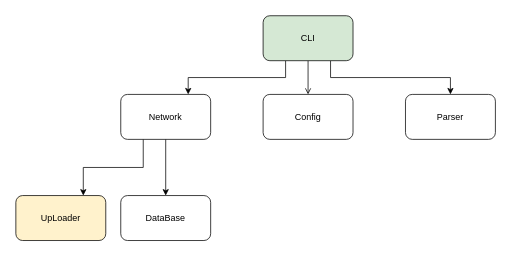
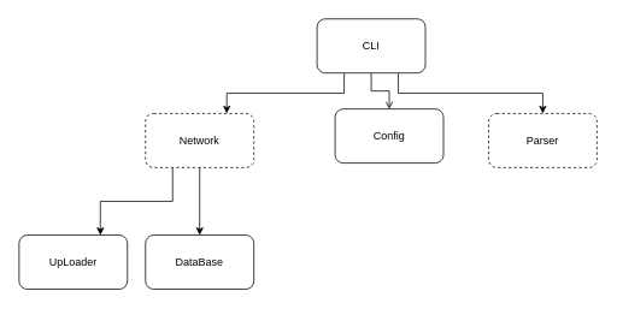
  <mxCell id="0" />
  <mxCell id="1" parent="0" />
  <mxCell id="2" style="edgeStyle=orthogonalEdgeStyle;rounded=0;orthogonalLoop=1;jettySize=auto;html=1;exitX=0.5;exitY=1;exitDx=0;exitDy=0;entryX=0.5;entryY=0;entryDx=0;entryDy=0;" parent="1" source="4" target="6" edge="1"><mxGeometry relative="1" as="geometry" /></mxCell>
  <mxCell id="3" style="edgeStyle=orthogonalEdgeStyle;rounded=0;orthogonalLoop=1;jettySize=auto;html=1;exitX=0.25;exitY=1;exitDx=0;exitDy=0;entryX=0.75;entryY=0;entryDx=0;entryDy=0;" parent="1" source="4" target="5" edge="1"><mxGeometry relative="1" as="geometry" /></mxCell>
- <mxCell id="4" value="Network" style="rounded=1;whiteSpace=wrap;html=1;" parent="1" vertex="1"><mxGeometry x="160" y="125.5" width="120" height="60" as="geometry" /></mxCell>
- <mxCell id="5" value="UpLoader&lt;br&gt;" style="rounded=1;whiteSpace=wrap;html=1;fillColor=#fff2cc;" parent="1" vertex="1"><mxGeometry x="20" y="260.5" width="120" height="60" as="geometry" /></mxCell>
+ <mxCell id="4" value="Network" style="rounded=1;whiteSpace=wrap;html=1;dashed=1;" parent="1" vertex="1"><mxGeometry x="160" y="125.5" width="120" height="60" as="geometry" /></mxCell>
+ <mxCell id="5" value="UpLoader&lt;br&gt;" style="rounded=1;whiteSpace=wrap;html=1;" parent="1" vertex="1"><mxGeometry x="20" y="260.5" width="120" height="60" as="geometry" /></mxCell>
  <mxCell id="6" value="DataBase" style="rounded=1;whiteSpace=wrap;html=1;" parent="1" vertex="1"><mxGeometry x="160" y="260.5" width="120" height="60" as="geometry" /></mxCell>
  <mxCell id="7" style="edgeStyle=orthogonalEdgeStyle;rounded=0;orthogonalLoop=1;jettySize=auto;html=1;exitX=0.25;exitY=1;exitDx=0;exitDy=0;entryX=0.75;entryY=0;entryDx=0;entryDy=0;" parent="1" source="10" target="4" edge="1"><mxGeometry relative="1" as="geometry" /></mxCell>
  <mxCell id="8" style="edgeStyle=orthogonalEdgeStyle;rounded=0;orthogonalLoop=1;jettySize=auto;html=1;exitX=0.75;exitY=1;exitDx=0;exitDy=0;" parent="1" source="10" target="11" edge="1"><mxGeometry relative="1" as="geometry" /></mxCell>
  <mxCell id="9" style="edgeStyle=orthogonalEdgeStyle;rounded=0;orthogonalLoop=1;jettySize=auto;html=1;exitX=0.5;exitY=1;exitDx=0;exitDy=0;entryX=0.5;entryY=0;entryDx=0;entryDy=0;endArrow=open;" parent="1" source="10" target="12" edge="1"><mxGeometry relative="1" as="geometry" /></mxCell>
- <mxCell id="10" value="CLI&lt;br&gt;" style="rounded=1;whiteSpace=wrap;html=1;fillColor=#d5e8d4;" parent="1" vertex="1"><mxGeometry x="350" y="20.5" width="120" height="60" as="geometry" /></mxCell>
- <mxCell id="11" value="Parser&lt;br&gt;" style="rounded=1;whiteSpace=wrap;html=1;" parent="1" vertex="1"><mxGeometry x="540" y="125.5" width="120" height="60" as="geometry" /></mxCell>
- <mxCell id="12" value="Config&lt;br&gt;" style="rounded=1;whiteSpace=wrap;html=1;" parent="1" vertex="1"><mxGeometry x="350" y="125.5" width="120" height="60" as="geometry" /></mxCell>
+ <mxCell id="10" value="CLI&lt;br&gt;" style="rounded=1;whiteSpace=wrap;html=1;" parent="1" vertex="1"><mxGeometry x="350" y="20.5" width="120" height="60" as="geometry" /></mxCell>
+ <mxCell id="11" value="Parser&lt;br&gt;" style="rounded=1;whiteSpace=wrap;html=1;dashed=1;" parent="1" vertex="1"><mxGeometry x="540" y="125.5" width="120" height="60" as="geometry" /></mxCell>
+ <mxCell id="12" value="Config&lt;br&gt;" style="rounded=1;whiteSpace=wrap;html=1;" parent="1" vertex="1"><mxGeometry x="370" y="120.5" width="120" height="60" as="geometry" /></mxCell>
